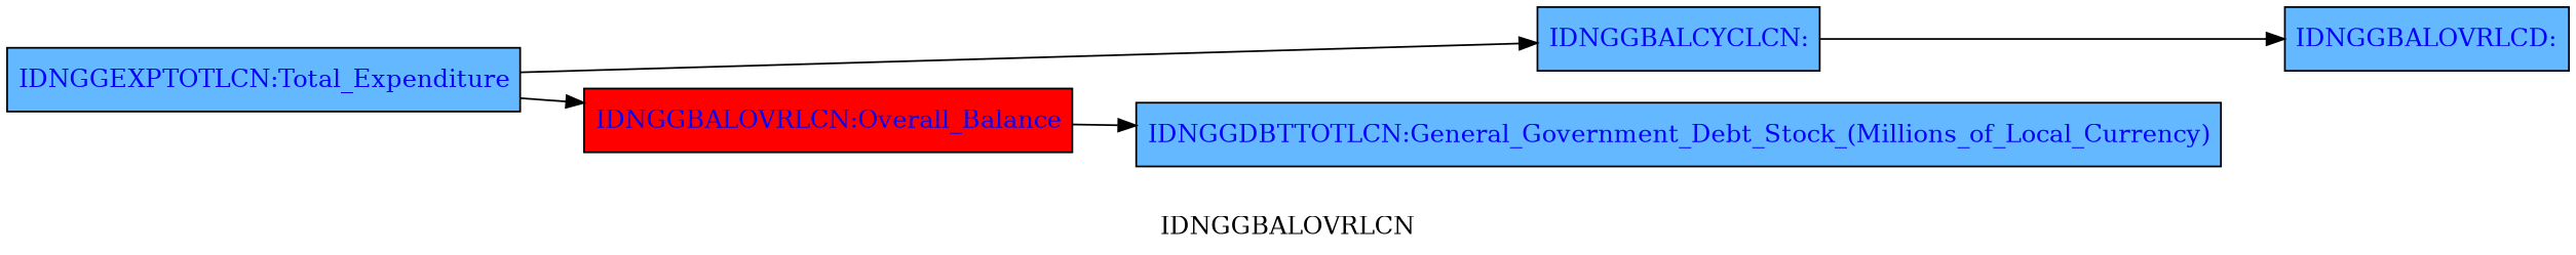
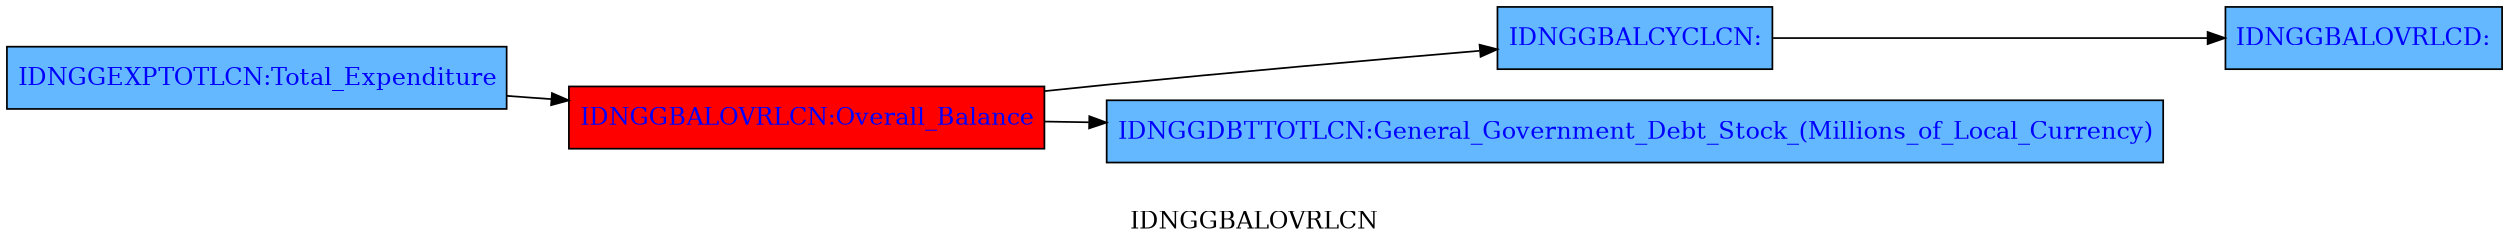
  digraph {
    label=IDNGGBALOVRLCN
    rankdir=LR
    node [fillcolor=steelblue1 fontcolor=blue margin=0.025 shape=box style=filled]
    edge [penwidth=1.0 style=filled]
    n1 [label=<<TABLE BORDER='0' CELLBORDER = '0' style = "filled"  > <TR><TD tooltip="General_Government_Debt_Stock_(Millions_of_Local_Currency)&#10;FRML &lt;IDENT&gt; IDNGGDBTTOTLCN = IDNGGDBTTOTLCN(-1)-IDNGGBALOVRLCN+IDNGGDBTVALTCN &#36;">IDNGGDBTTOTLCN:General_Government_Debt_Stock_(Millions_of_Local_Currency)</TD></TR> </TABLE>>]
    n2 [label=<<TABLE BORDER='0' CELLBORDER = '0' style = "filled"  > <TR><TD tooltip="IDNGGBALOVRLCD&#10;FRML &lt;IDENT&gt; IDNGGBALOVRLCD = IDNGGBALOVRLCN/IDNPANUSATLS &#36;">IDNGGBALOVRLCD:</TD></TR> </TABLE>>]
    n3 [label=<<TABLE BORDER='0' CELLBORDER = '0' style = "filled"  > <TR><TD tooltip="Total_Expenditure&#10;FRML &lt;IDENT&gt; IDNGGEXPTOTLCN = IDNGGEXPOTHRCN+(IDNGGEXPWAGECN+IDNGGEXPGNFSCN+IDNGGEXPINTPCN+IDNGGEXPTRNSCN+IDNGGEXPCAPTCN+IDNHEAPCN+IDNDISPREPCN+IDNDISPREPCNI+IDNDISPREPCNC) &#36;">IDNGGEXPTOTLCN:Total_Expenditure</TD></TR> </TABLE>>]
    n4 [label=<<TABLE BORDER='0' CELLBORDER = '0' style = "filled"  > <TR><TD tooltip="IDNGGBALCYCLCN&#10;FRML &lt;IDENT&gt; IDNGGBALCYCLCN = IDNGGBALOVRLCN-IDNGGBALSTRLCN &#36;">IDNGGBALCYCLCN:</TD></TR> </TABLE>>]
    n5 [fillcolor=red label=<<TABLE BORDER='0' CELLBORDER = '0' style = "filled"  > <TR><TD tooltip="Overall_Balance&#10;FRML &lt;IDENT&gt; IDNGGBALOVRLCN = (IDNGGREVTOTLCN-IDNGGEXPTOTLCN) &#36;">IDNGGBALOVRLCN:Overall_Balance</TD></TR> </TABLE>>]
    subgraph sub_1 {
      n1
      n2
      n3
      n4
      n5
    }
    n3 -> n5
    n4 -> n2
    n5 -> n1
-   n3 -> n4
+   n5 -> n4
  }
